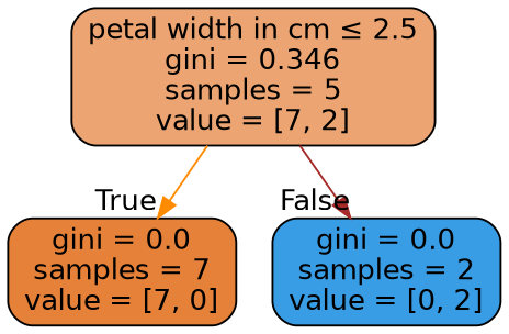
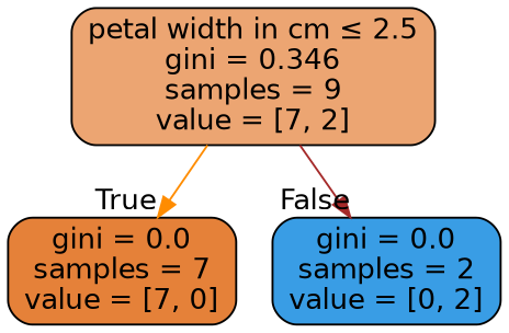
  digraph {
    fontname="DejaVu Sans"
    node [color=black fontname="DejaVu Sans" shape=box style="filled, rounded"]
    edge [fontname="DejaVu Sans" labeldistance=2.5]
-   n1 [fillcolor="#eca572" label=<petal width in cm &le; 2.5<br/>gini = 0.346<br/>samples = 5<br/>value = [7, 2]>]
+   n1 [fillcolor="#eca572" label=<petal width in cm &le; 2.5<br/>gini = 0.346<br/>samples = 9<br/>value = [7, 2]>]
    n2 [fillcolor="#e58139" label=<gini = 0.0<br/>samples = 7<br/>value = [7, 0]>]
    n3 [fillcolor="#399de5" label=<gini = 0.0<br/>samples = 2<br/>value = [0, 2]>]
    n1 -> n2 [headlabel=True labelangle=45 color=darkorange]
    n1 -> n3 [headlabel=False labelangle=-45 color=brown]
  }
